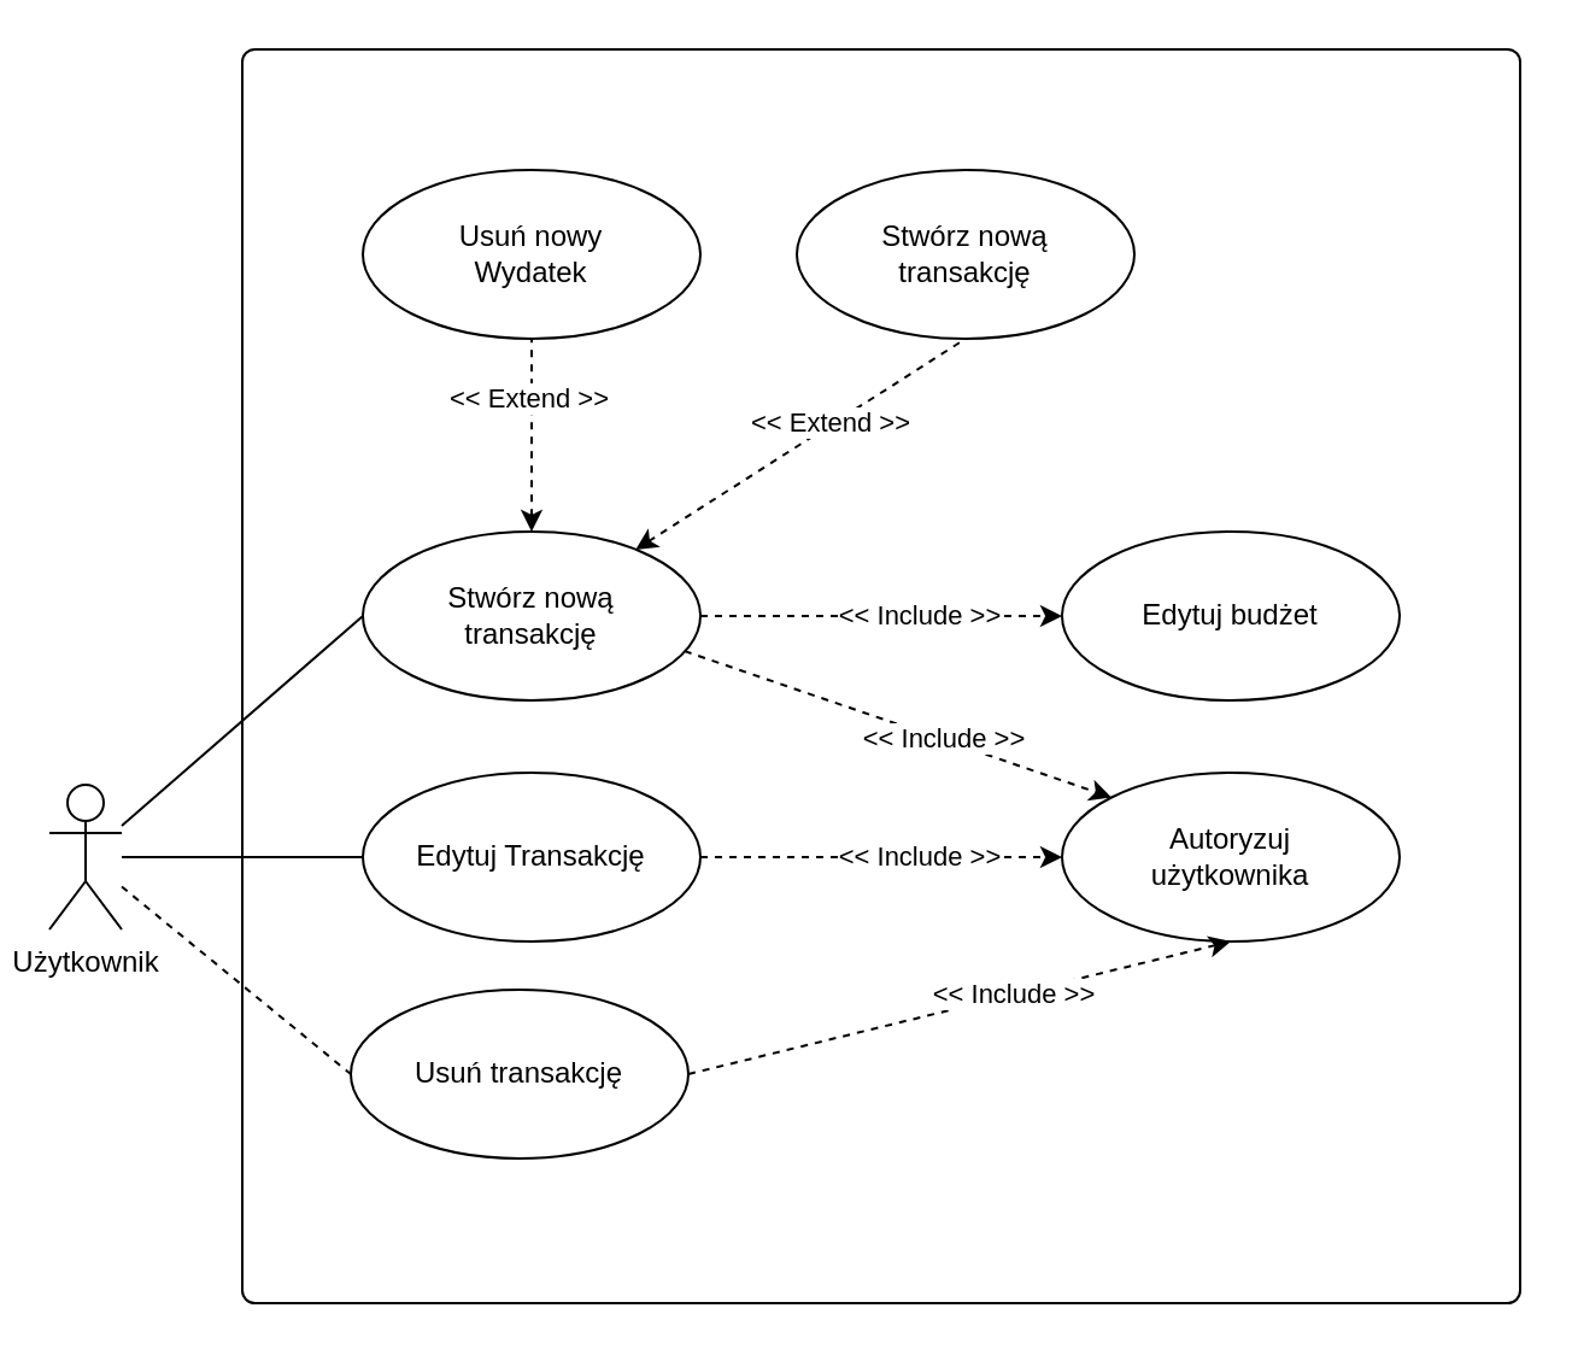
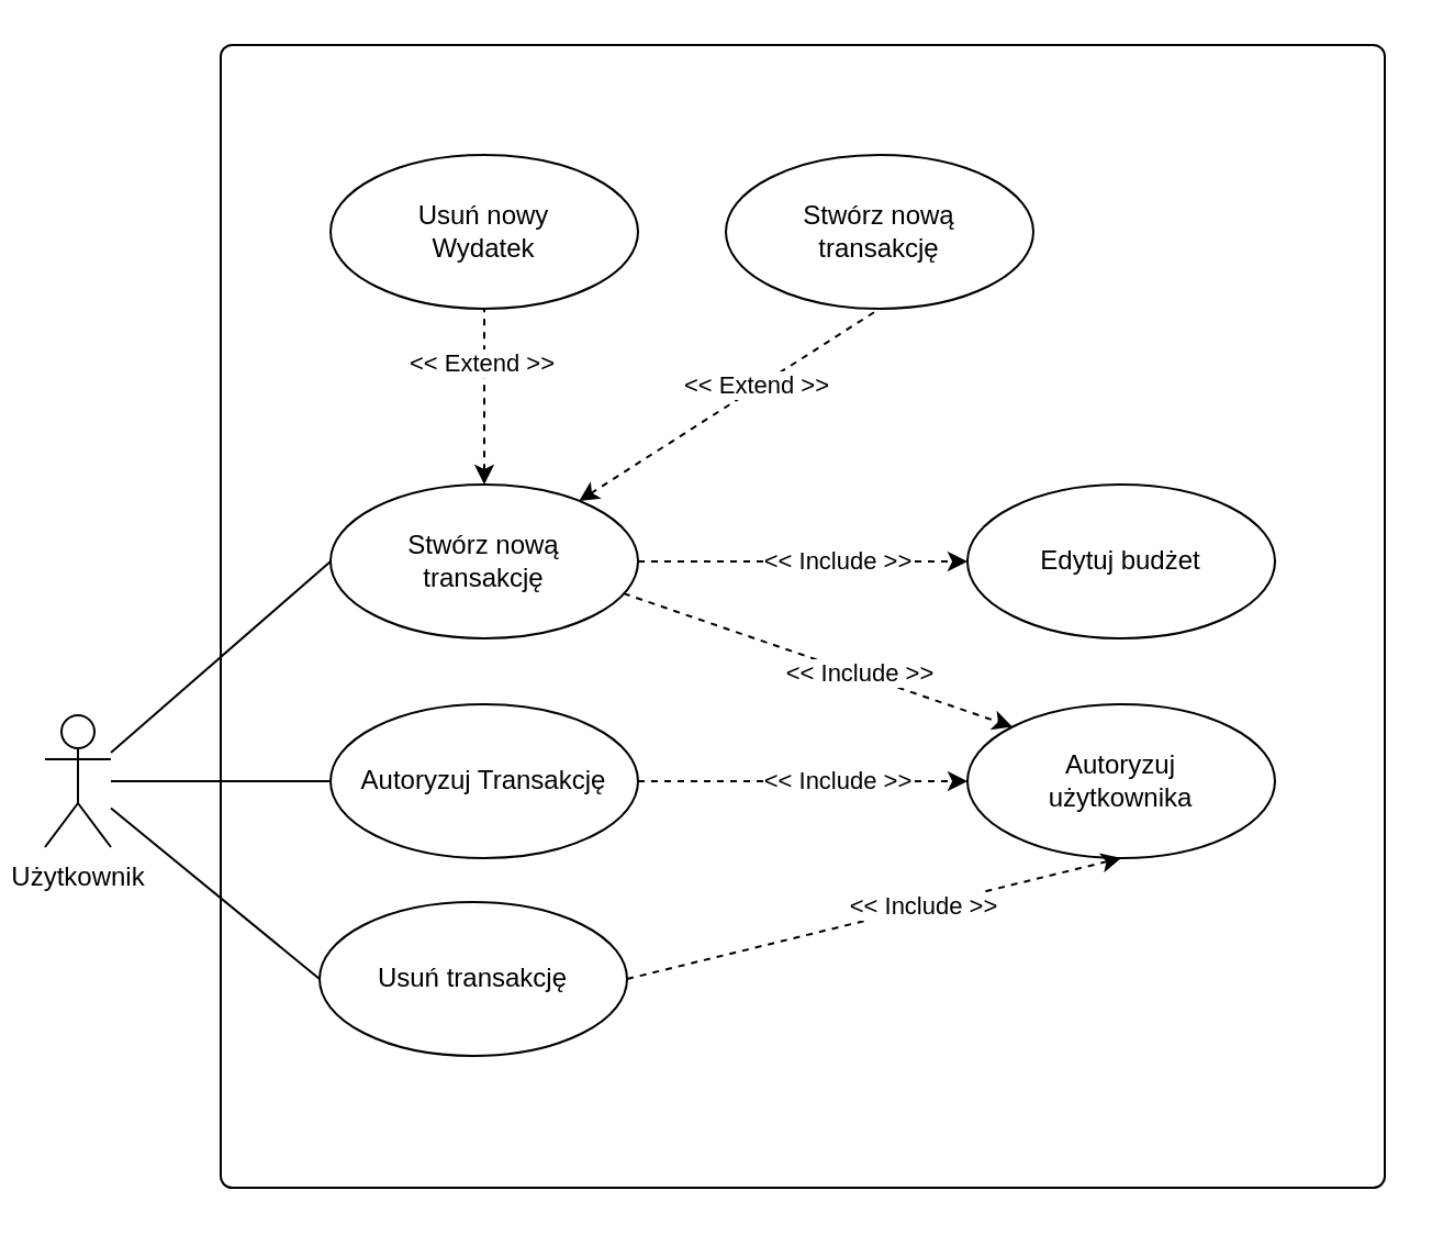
  <mxCell id="0" />
  <mxCell id="1" parent="0" />
  <mxCell id="2" value="" style="rounded=1;whiteSpace=wrap;html=1;arcSize=1;shadow=0;strokeColor=default;gradientColor=none;" parent="1" vertex="1"><mxGeometry x="100" y="20" width="530" height="520" as="geometry" /></mxCell>
  <mxCell id="3" style="rounded=0;orthogonalLoop=1;jettySize=auto;html=1;entryX=0;entryY=0.5;entryDx=0;entryDy=0;endArrow=none;endFill=0;" parent="1" source="6" target="14" edge="1"><mxGeometry relative="1" as="geometry" /></mxCell>
  <mxCell id="4" style="edgeStyle=none;rounded=0;orthogonalLoop=1;jettySize=auto;html=1;entryX=0;entryY=0.5;entryDx=0;entryDy=0;endArrow=none;endFill=0;" parent="1" source="6" target="15" edge="1"><mxGeometry relative="1" as="geometry" /></mxCell>
- <mxCell id="5" style="edgeStyle=none;rounded=0;orthogonalLoop=1;jettySize=auto;html=1;entryX=0;entryY=0.5;entryDx=0;entryDy=0;endArrow=none;endFill=0;dashed=1;" parent="1" source="6" target="16" edge="1"><mxGeometry relative="1" as="geometry" /></mxCell>
+ <mxCell id="5" style="edgeStyle=none;rounded=0;orthogonalLoop=1;jettySize=auto;html=1;entryX=0;entryY=0.5;entryDx=0;entryDy=0;endArrow=none;endFill=0;" parent="1" source="6" target="16" edge="1"><mxGeometry relative="1" as="geometry" /></mxCell>
  <mxCell id="6" value="Użytkownik" style="shape=umlActor;verticalLabelPosition=bottom;verticalAlign=top;html=1;" parent="1" vertex="1"><mxGeometry x="20" y="325" width="30" height="60" as="geometry" /></mxCell>
  <mxCell id="7" value="Autoryzuj&lt;br&gt;użytkownika" style="ellipse;whiteSpace=wrap;html=1;" parent="1" vertex="1"><mxGeometry x="440" y="320" width="140" height="70" as="geometry" /></mxCell>
  <mxCell id="8" style="edgeStyle=none;rounded=0;orthogonalLoop=1;jettySize=auto;html=1;exitX=0.953;exitY=0.708;exitDx=0;exitDy=0;entryX=0;entryY=0;entryDx=0;entryDy=0;endArrow=classic;endFill=1;dashed=1;labelBorderColor=none;exitPerimeter=0;" parent="1" source="14" target="7" edge="1"><mxGeometry relative="1" as="geometry" /></mxCell>
  <mxCell id="9" value="&amp;lt;&amp;lt; Include &amp;gt;&amp;gt;" style="edgeLabel;html=1;align=center;verticalAlign=middle;resizable=0;points=[];" parent="8" vertex="1" connectable="0"><mxGeometry x="0.203" y="1" relative="1" as="geometry"><mxPoint as="offset" /></mxGeometry></mxCell>
  <mxCell id="10" style="rounded=0;orthogonalLoop=1;jettySize=auto;html=1;entryX=0.5;entryY=1;entryDx=0;entryDy=0;dashed=1;startArrow=classic;startFill=1;endArrow=none;endFill=0;" parent="1" source="14" target="21" edge="1"><mxGeometry relative="1" as="geometry" /></mxCell>
  <mxCell id="11" value="&amp;lt;&amp;lt; Extend &amp;gt;&amp;gt;" style="edgeLabel;html=1;align=center;verticalAlign=middle;resizable=0;points=[];" parent="10" vertex="1" connectable="0"><mxGeometry x="0.354" y="1" relative="1" as="geometry"><mxPoint x="-1" y="-2" as="offset" /></mxGeometry></mxCell>
  <mxCell id="12" style="rounded=0;orthogonalLoop=1;jettySize=auto;html=1;entryX=0.5;entryY=1;entryDx=0;entryDy=0;dashed=1;startArrow=classic;startFill=1;endArrow=none;endFill=0;" parent="1" source="14" target="22" edge="1"><mxGeometry relative="1" as="geometry" /></mxCell>
  <mxCell id="13" value="&amp;lt;&amp;lt; Extend &amp;gt;&amp;gt;" style="edgeLabel;html=1;align=center;verticalAlign=middle;resizable=0;points=[];" parent="12" vertex="1" connectable="0"><mxGeometry x="0.091" relative="1" as="geometry"><mxPoint x="5" y="-5" as="offset" /></mxGeometry></mxCell>
  <mxCell id="14" value="Stwórz nową&lt;br&gt;transakcję" style="ellipse;whiteSpace=wrap;html=1;" parent="1" vertex="1"><mxGeometry x="150" y="220" width="140" height="70" as="geometry" /></mxCell>
- <mxCell id="15" value="Edytuj Transakcję" style="ellipse;whiteSpace=wrap;html=1;" parent="1" vertex="1"><mxGeometry x="150" y="320" width="140" height="70" as="geometry" /></mxCell>
+ <mxCell id="15" value="Autoryzuj Transakcję" style="ellipse;whiteSpace=wrap;html=1;" parent="1" vertex="1"><mxGeometry x="150" y="320" width="140" height="70" as="geometry" /></mxCell>
  <mxCell id="16" value="Usuń transakcję" style="ellipse;whiteSpace=wrap;html=1;" parent="1" vertex="1"><mxGeometry x="145" y="410" width="140" height="70" as="geometry" /></mxCell>
  <mxCell id="17" style="edgeStyle=none;rounded=0;orthogonalLoop=1;jettySize=auto;html=1;exitX=1;exitY=0.5;exitDx=0;exitDy=0;entryX=0;entryY=0.5;entryDx=0;entryDy=0;endArrow=classic;endFill=1;dashed=1;labelBorderColor=none;" parent="1" source="15" target="7" edge="1"><mxGeometry relative="1" as="geometry"><mxPoint x="304" y="225" as="sourcePoint" /><mxPoint x="470" y="400" as="targetPoint" /></mxGeometry></mxCell>
  <mxCell id="18" value="&amp;lt;&amp;lt; Include &amp;gt;&amp;gt;" style="edgeLabel;html=1;align=center;verticalAlign=middle;resizable=0;points=[];" parent="17" vertex="1" connectable="0"><mxGeometry x="0.203" y="1" relative="1" as="geometry"><mxPoint as="offset" /></mxGeometry></mxCell>
  <mxCell id="19" style="edgeStyle=none;rounded=0;orthogonalLoop=1;jettySize=auto;html=1;exitX=1;exitY=0.5;exitDx=0;exitDy=0;entryX=0.5;entryY=1;entryDx=0;entryDy=0;endArrow=classic;endFill=1;dashed=1;labelBorderColor=none;" parent="1" source="16" target="7" edge="1"><mxGeometry relative="1" as="geometry"><mxPoint x="304" y="265" as="sourcePoint" /><mxPoint x="470" y="370" as="targetPoint" /></mxGeometry></mxCell>
  <mxCell id="20" value="&amp;lt;&amp;lt; Include &amp;gt;&amp;gt;" style="edgeLabel;html=1;align=center;verticalAlign=middle;resizable=0;points=[];" parent="19" vertex="1" connectable="0"><mxGeometry x="0.203" y="1" relative="1" as="geometry"><mxPoint as="offset" /></mxGeometry></mxCell>
  <mxCell id="21" value="Usuń nowy&lt;br&gt;Wydatek" style="ellipse;whiteSpace=wrap;html=1;" parent="1" vertex="1"><mxGeometry x="150" y="70" width="140" height="70" as="geometry" /></mxCell>
  <mxCell id="22" value="Stwórz nową&lt;br&gt;transakcję" style="ellipse;whiteSpace=wrap;html=1;" parent="1" vertex="1"><mxGeometry x="330" y="70" width="140" height="70" as="geometry" /></mxCell>
  <mxCell id="23" value="Edytuj budżet" style="ellipse;whiteSpace=wrap;html=1;" parent="1" vertex="1"><mxGeometry x="440" y="220" width="140" height="70" as="geometry" /></mxCell>
  <mxCell id="24" style="edgeStyle=none;rounded=0;orthogonalLoop=1;jettySize=auto;html=1;exitX=1;exitY=0.5;exitDx=0;exitDy=0;entryX=0;entryY=0.5;entryDx=0;entryDy=0;endArrow=classic;endFill=1;dashed=1;labelBorderColor=none;" parent="1" source="14" target="23" edge="1"><mxGeometry relative="1" as="geometry"><mxPoint x="300" y="265" as="sourcePoint" /><mxPoint x="520" y="330" as="targetPoint" /></mxGeometry></mxCell>
  <mxCell id="25" value="&amp;lt;&amp;lt; Include &amp;gt;&amp;gt;" style="edgeLabel;html=1;align=center;verticalAlign=middle;resizable=0;points=[];" parent="24" vertex="1" connectable="0"><mxGeometry x="0.203" y="1" relative="1" as="geometry"><mxPoint as="offset" /></mxGeometry></mxCell>
